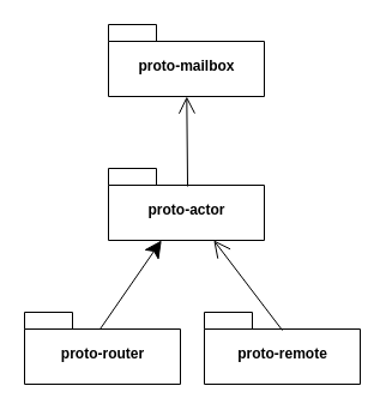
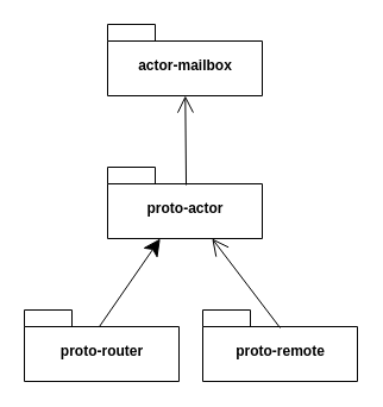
  <mxCell id="0" />
  <mxCell id="1" parent="0" />
- <mxCell id="2" value="proto-mailbox" style="shape=folder;fontStyle=1;spacingTop=10;tabWidth=40;tabHeight=14;tabPosition=left;html=1;" vertex="1" parent="1"><mxGeometry x="90" y="20" width="130" height="60" as="geometry" /></mxCell>
+ <mxCell id="2" value="actor-mailbox" style="shape=folder;fontStyle=1;spacingTop=10;tabWidth=40;tabHeight=14;tabPosition=left;html=1;" vertex="1" parent="1"><mxGeometry x="90" y="20" width="130" height="60" as="geometry" /></mxCell>
  <mxCell id="3" value="proto-actor" style="shape=folder;fontStyle=1;spacingTop=10;tabWidth=40;tabHeight=14;tabPosition=left;html=1;" vertex="1" parent="1"><mxGeometry x="90" y="140" width="130" height="60" as="geometry" /></mxCell>
  <mxCell id="4" value="proto-router" style="shape=folder;fontStyle=1;spacingTop=10;tabWidth=40;tabHeight=14;tabPosition=left;html=1;" vertex="1" parent="1"><mxGeometry x="20" y="260" width="130" height="60" as="geometry" /></mxCell>
  <mxCell id="5" value="proto-remote" style="shape=folder;fontStyle=1;spacingTop=10;tabWidth=40;tabHeight=14;tabPosition=left;html=1;" vertex="1" parent="1"><mxGeometry x="170" y="260" width="130" height="60" as="geometry" /></mxCell>
  <mxCell id="6" value="" style="endArrow=open;endFill=1;endSize=12;html=1;exitX=0.508;exitY=0.25;exitDx=0;exitDy=0;exitPerimeter=0;" edge="1" parent="1" source="3" target="2"><mxGeometry width="160" relative="1" as="geometry"><mxPoint x="100" y="330" as="sourcePoint" /><mxPoint x="260" y="330" as="targetPoint" /></mxGeometry></mxCell>
  <mxCell id="7" value="" style="endArrow=classic;endFill=1;endSize=12;html=1;exitX=0.485;exitY=0.233;exitDx=0;exitDy=0;exitPerimeter=0;" edge="1" parent="1" source="4" target="3"><mxGeometry width="160" relative="1" as="geometry"><mxPoint x="175" y="150" as="sourcePoint" /><mxPoint x="175" y="90" as="targetPoint" /></mxGeometry></mxCell>
  <mxCell id="8" value="" style="endArrow=open;endFill=1;endSize=12;html=1;exitX=0.5;exitY=0.25;exitDx=0;exitDy=0;exitPerimeter=0;" edge="1" parent="1" source="5" target="3"><mxGeometry width="160" relative="1" as="geometry"><mxPoint x="115" y="284" as="sourcePoint" /><mxPoint x="157.692" y="210" as="targetPoint" /></mxGeometry></mxCell>
